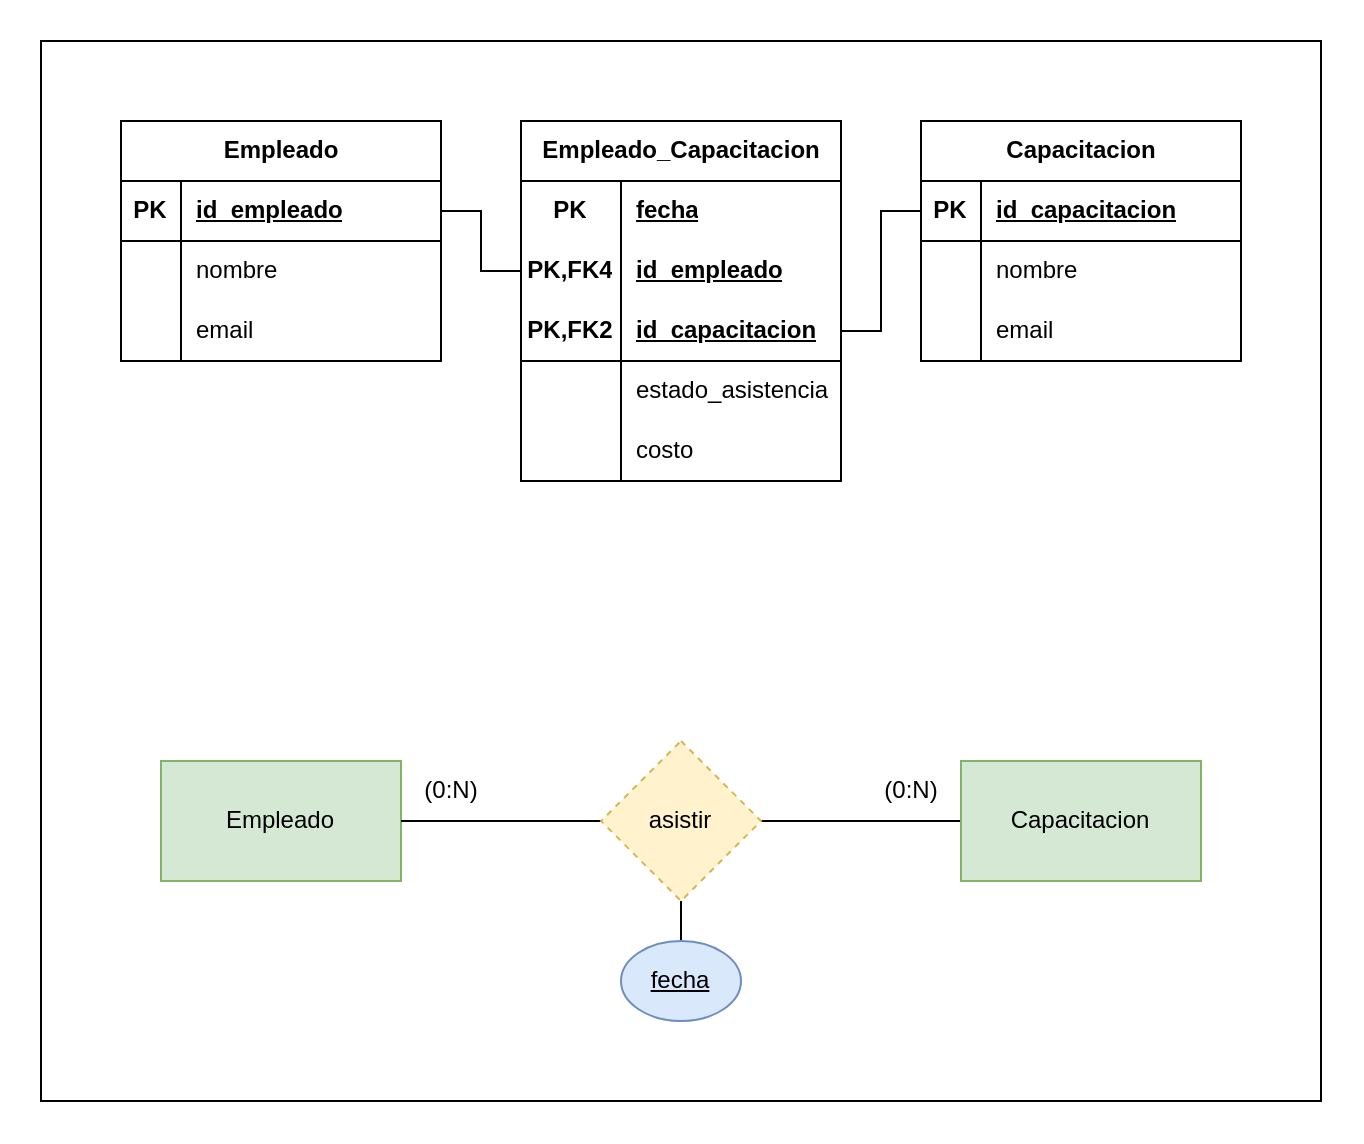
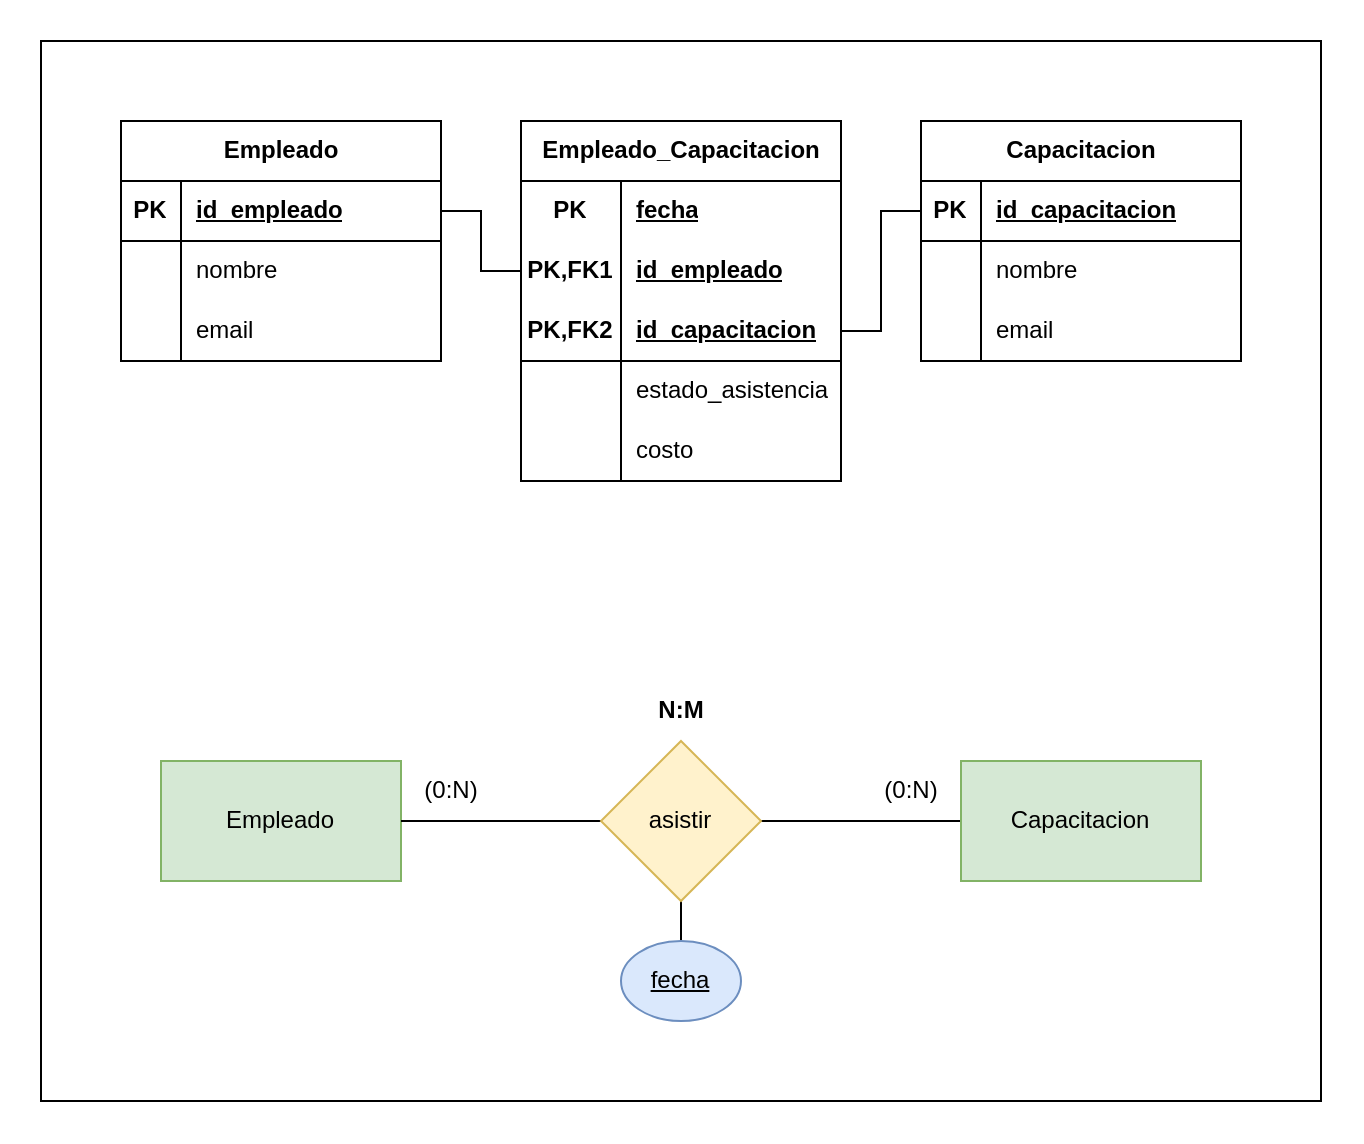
  <mxCell id="0" />
  <mxCell id="1" parent="0" />
  <mxCell id="2" value="" style="group" vertex="1" connectable="0" parent="1"><mxGeometry width="640" height="530" as="geometry" x="20" y="20" /></mxCell>
  <mxCell id="3" value="" style="rounded=0;whiteSpace=wrap;html=1;" vertex="1" parent="2"><mxGeometry width="640" height="530" as="geometry" /></mxCell>
  <mxCell id="4" value="Empleado" style="rounded=0;whiteSpace=wrap;html=1;fillColor=#d5e8d4;strokeColor=#82b366;" vertex="1" parent="2"><mxGeometry x="60" y="360" width="120" height="60" as="geometry" /></mxCell>
  <mxCell id="5" style="edgeStyle=orthogonalEdgeStyle;rounded=0;orthogonalLoop=1;jettySize=auto;html=1;exitX=1;exitY=0.5;exitDx=0;exitDy=0;entryX=0;entryY=0.5;entryDx=0;entryDy=0;endArrow=none;startFill=0;" edge="1" parent="2" source="8" target="9"><mxGeometry relative="1" as="geometry" /></mxCell>
  <mxCell id="6" style="edgeStyle=orthogonalEdgeStyle;rounded=0;orthogonalLoop=1;jettySize=auto;html=1;exitX=0;exitY=0.5;exitDx=0;exitDy=0;entryX=1;entryY=0.5;entryDx=0;entryDy=0;endArrow=none;startFill=0;" edge="1" parent="2" source="8" target="4"><mxGeometry relative="1" as="geometry" /></mxCell>
  <mxCell id="7" style="rounded=0;orthogonalLoop=1;jettySize=auto;html=1;exitX=0.5;exitY=1;exitDx=0;exitDy=0;entryX=0.5;entryY=0;entryDx=0;entryDy=0;endArrow=none;startFill=0;" edge="1" parent="2" source="8" target="33"><mxGeometry relative="1" as="geometry" /></mxCell>
- <mxCell id="8" value="asistir" style="rhombus;whiteSpace=wrap;html=1;fillColor=#fff2cc;strokeColor=#d6b656;dashed=1;" vertex="1" parent="2"><mxGeometry x="280" y="350" width="80" height="80" as="geometry" /></mxCell>
+ <mxCell id="8" value="asistir" style="rhombus;whiteSpace=wrap;html=1;fillColor=#fff2cc;strokeColor=#d6b656;" vertex="1" parent="2"><mxGeometry x="280" y="350" width="80" height="80" as="geometry" /></mxCell>
  <mxCell id="9" value="Capacitacion" style="rounded=0;whiteSpace=wrap;html=1;fillColor=#d5e8d4;strokeColor=#82b366;" vertex="1" parent="2"><mxGeometry x="460" y="360" width="120" height="60" as="geometry" /></mxCell>
  <mxCell id="10" value="(0:N)" style="text;html=1;align=center;verticalAlign=middle;resizable=0;points=[];autosize=1;strokeColor=none;fillColor=none;" vertex="1" parent="2"><mxGeometry x="410" y="360" width="50" height="30" as="geometry" /></mxCell>
  <mxCell id="11" value="(0:N)" style="text;html=1;align=center;verticalAlign=middle;resizable=0;points=[];autosize=1;strokeColor=none;fillColor=none;" vertex="1" parent="2"><mxGeometry x="180" y="360" width="50" height="30" as="geometry" /></mxCell>
+ <mxCell id="12" value="N:M" style="text;html=1;align=center;verticalAlign=middle;resizable=0;points=[];autosize=1;strokeColor=none;fillColor=none;fontStyle=1" vertex="1" parent="2"><mxGeometry x="295" y="320" width="50" height="30" as="geometry" /></mxCell>
  <mxCell id="13" value="Empleado" style="shape=table;startSize=30;container=1;collapsible=1;childLayout=tableLayout;fixedRows=1;rowLines=0;fontStyle=1;align=center;resizeLast=1;html=1;" vertex="1" parent="2"><mxGeometry x="40" y="40" width="160" height="120" as="geometry" /></mxCell>
  <mxCell id="14" value="" style="shape=tableRow;horizontal=0;startSize=0;swimlaneHead=0;swimlaneBody=0;fillColor=none;collapsible=0;dropTarget=0;points=[[0,0.5],[1,0.5]];portConstraint=eastwest;top=0;left=0;right=0;bottom=1;" vertex="1" parent="13"><mxGeometry y="30" width="160" height="30" as="geometry" /></mxCell>
  <mxCell id="15" value="PK" style="shape=partialRectangle;connectable=0;fillColor=none;top=0;left=0;bottom=0;right=0;fontStyle=1;overflow=hidden;whiteSpace=wrap;html=1;" vertex="1" parent="14"><mxGeometry width="30" height="30" as="geometry"><mxRectangle width="30" height="30" as="alternateBounds" /></mxGeometry></mxCell>
  <mxCell id="16" value="id_empleado" style="shape=partialRectangle;connectable=0;fillColor=none;top=0;left=0;bottom=0;right=0;align=left;spacingLeft=6;fontStyle=5;overflow=hidden;whiteSpace=wrap;html=1;" vertex="1" parent="14"><mxGeometry x="30" width="130" height="30" as="geometry"><mxRectangle width="130" height="30" as="alternateBounds" /></mxGeometry></mxCell>
  <mxCell id="17" value="" style="shape=tableRow;horizontal=0;startSize=0;swimlaneHead=0;swimlaneBody=0;fillColor=none;collapsible=0;dropTarget=0;points=[[0,0.5],[1,0.5]];portConstraint=eastwest;top=0;left=0;right=0;bottom=0;" vertex="1" parent="13"><mxGeometry y="60" width="160" height="30" as="geometry" /></mxCell>
  <mxCell id="18" value="" style="shape=partialRectangle;connectable=0;fillColor=none;top=0;left=0;bottom=0;right=0;editable=1;overflow=hidden;whiteSpace=wrap;html=1;" vertex="1" parent="17"><mxGeometry width="30" height="30" as="geometry"><mxRectangle width="30" height="30" as="alternateBounds" /></mxGeometry></mxCell>
  <mxCell id="19" value="nombre" style="shape=partialRectangle;connectable=0;fillColor=none;top=0;left=0;bottom=0;right=0;align=left;spacingLeft=6;overflow=hidden;whiteSpace=wrap;html=1;" vertex="1" parent="17"><mxGeometry x="30" width="130" height="30" as="geometry"><mxRectangle width="130" height="30" as="alternateBounds" /></mxGeometry></mxCell>
  <mxCell id="20" value="" style="shape=tableRow;horizontal=0;startSize=0;swimlaneHead=0;swimlaneBody=0;fillColor=none;collapsible=0;dropTarget=0;points=[[0,0.5],[1,0.5]];portConstraint=eastwest;top=0;left=0;right=0;bottom=0;" vertex="1" parent="13"><mxGeometry y="90" width="160" height="30" as="geometry" /></mxCell>
  <mxCell id="21" value="" style="shape=partialRectangle;connectable=0;fillColor=none;top=0;left=0;bottom=0;right=0;editable=1;overflow=hidden;whiteSpace=wrap;html=1;" vertex="1" parent="20"><mxGeometry width="30" height="30" as="geometry"><mxRectangle width="30" height="30" as="alternateBounds" /></mxGeometry></mxCell>
  <mxCell id="22" value="email" style="shape=partialRectangle;connectable=0;fillColor=none;top=0;left=0;bottom=0;right=0;align=left;spacingLeft=6;overflow=hidden;whiteSpace=wrap;html=1;" vertex="1" parent="20"><mxGeometry x="30" width="130" height="30" as="geometry"><mxRectangle width="130" height="30" as="alternateBounds" /></mxGeometry></mxCell>
  <mxCell id="23" value="Capacitacion" style="shape=table;startSize=30;container=1;collapsible=1;childLayout=tableLayout;fixedRows=1;rowLines=0;fontStyle=1;align=center;resizeLast=1;html=1;" vertex="1" parent="2"><mxGeometry x="440" y="40" width="160" height="120" as="geometry" /></mxCell>
  <mxCell id="24" value="" style="shape=tableRow;horizontal=0;startSize=0;swimlaneHead=0;swimlaneBody=0;fillColor=none;collapsible=0;dropTarget=0;points=[[0,0.5],[1,0.5]];portConstraint=eastwest;top=0;left=0;right=0;bottom=1;" vertex="1" parent="23"><mxGeometry y="30" width="160" height="30" as="geometry" /></mxCell>
  <mxCell id="25" value="PK" style="shape=partialRectangle;connectable=0;fillColor=none;top=0;left=0;bottom=0;right=0;fontStyle=1;overflow=hidden;whiteSpace=wrap;html=1;" vertex="1" parent="24"><mxGeometry width="30" height="30" as="geometry"><mxRectangle width="30" height="30" as="alternateBounds" /></mxGeometry></mxCell>
  <mxCell id="26" value="id_capacitacion" style="shape=partialRectangle;connectable=0;fillColor=none;top=0;left=0;bottom=0;right=0;align=left;spacingLeft=6;fontStyle=5;overflow=hidden;whiteSpace=wrap;html=1;" vertex="1" parent="24"><mxGeometry x="30" width="130" height="30" as="geometry"><mxRectangle width="130" height="30" as="alternateBounds" /></mxGeometry></mxCell>
  <mxCell id="27" value="" style="shape=tableRow;horizontal=0;startSize=0;swimlaneHead=0;swimlaneBody=0;fillColor=none;collapsible=0;dropTarget=0;points=[[0,0.5],[1,0.5]];portConstraint=eastwest;top=0;left=0;right=0;bottom=0;" vertex="1" parent="23"><mxGeometry y="60" width="160" height="30" as="geometry" /></mxCell>
  <mxCell id="28" value="" style="shape=partialRectangle;connectable=0;fillColor=none;top=0;left=0;bottom=0;right=0;editable=1;overflow=hidden;whiteSpace=wrap;html=1;" vertex="1" parent="27"><mxGeometry width="30" height="30" as="geometry"><mxRectangle width="30" height="30" as="alternateBounds" /></mxGeometry></mxCell>
  <mxCell id="29" value="nombre" style="shape=partialRectangle;connectable=0;fillColor=none;top=0;left=0;bottom=0;right=0;align=left;spacingLeft=6;overflow=hidden;whiteSpace=wrap;html=1;" vertex="1" parent="27"><mxGeometry x="30" width="130" height="30" as="geometry"><mxRectangle width="130" height="30" as="alternateBounds" /></mxGeometry></mxCell>
  <mxCell id="30" value="" style="shape=tableRow;horizontal=0;startSize=0;swimlaneHead=0;swimlaneBody=0;fillColor=none;collapsible=0;dropTarget=0;points=[[0,0.5],[1,0.5]];portConstraint=eastwest;top=0;left=0;right=0;bottom=0;" vertex="1" parent="23"><mxGeometry y="90" width="160" height="30" as="geometry" /></mxCell>
  <mxCell id="31" value="" style="shape=partialRectangle;connectable=0;fillColor=none;top=0;left=0;bottom=0;right=0;editable=1;overflow=hidden;whiteSpace=wrap;html=1;" vertex="1" parent="30"><mxGeometry width="30" height="30" as="geometry"><mxRectangle width="30" height="30" as="alternateBounds" /></mxGeometry></mxCell>
  <mxCell id="32" value="email" style="shape=partialRectangle;connectable=0;fillColor=none;top=0;left=0;bottom=0;right=0;align=left;spacingLeft=6;overflow=hidden;whiteSpace=wrap;html=1;" vertex="1" parent="30"><mxGeometry x="30" width="130" height="30" as="geometry"><mxRectangle width="130" height="30" as="alternateBounds" /></mxGeometry></mxCell>
  <mxCell id="33" value="fecha" style="ellipse;whiteSpace=wrap;html=1;fillColor=#dae8fc;strokeColor=#6c8ebf;fontStyle=4" vertex="1" parent="2"><mxGeometry x="290" y="450" width="60" height="40" as="geometry" /></mxCell>
  <mxCell id="34" value="Empleado_Capacitacion" style="shape=table;startSize=30;container=1;collapsible=1;childLayout=tableLayout;fixedRows=1;rowLines=0;fontStyle=1;align=center;resizeLast=1;html=1;" vertex="1" parent="2"><mxGeometry x="240" y="40" width="160" height="180" as="geometry" /></mxCell>
  <mxCell id="35" value="" style="shape=tableRow;horizontal=0;startSize=0;swimlaneHead=0;swimlaneBody=0;fillColor=none;collapsible=0;dropTarget=0;points=[[0,0.5],[1,0.5]];portConstraint=eastwest;top=0;left=0;right=0;bottom=0;" vertex="1" parent="34"><mxGeometry y="30" width="160" height="30" as="geometry" /></mxCell>
  <mxCell id="36" value="PK" style="shape=partialRectangle;connectable=0;fillColor=none;top=0;left=0;bottom=0;right=0;fontStyle=1;overflow=hidden;whiteSpace=wrap;html=1;" vertex="1" parent="35"><mxGeometry width="50" height="30" as="geometry"><mxRectangle width="50" height="30" as="alternateBounds" /></mxGeometry></mxCell>
  <mxCell id="37" value="fecha" style="shape=partialRectangle;connectable=0;fillColor=none;top=0;left=0;bottom=0;right=0;align=left;spacingLeft=6;fontStyle=5;overflow=hidden;whiteSpace=wrap;html=1;" vertex="1" parent="35"><mxGeometry x="50" width="110" height="30" as="geometry"><mxRectangle width="110" height="30" as="alternateBounds" /></mxGeometry></mxCell>
  <mxCell id="38" value="" style="shape=tableRow;horizontal=0;startSize=0;swimlaneHead=0;swimlaneBody=0;fillColor=none;collapsible=0;dropTarget=0;points=[[0,0.5],[1,0.5]];portConstraint=eastwest;top=0;left=0;right=0;bottom=0;" vertex="1" parent="34"><mxGeometry y="60" width="160" height="30" as="geometry" /></mxCell>
- <mxCell id="39" value="PK,FK4" style="shape=partialRectangle;connectable=0;fillColor=none;top=0;left=0;bottom=0;right=0;fontStyle=1;overflow=hidden;whiteSpace=wrap;html=1;" vertex="1" parent="38"><mxGeometry width="50" height="30" as="geometry"><mxRectangle width="50" height="30" as="alternateBounds" /></mxGeometry></mxCell>
+ <mxCell id="39" value="PK,FK1" style="shape=partialRectangle;connectable=0;fillColor=none;top=0;left=0;bottom=0;right=0;fontStyle=1;overflow=hidden;whiteSpace=wrap;html=1;" vertex="1" parent="38"><mxGeometry width="50" height="30" as="geometry"><mxRectangle width="50" height="30" as="alternateBounds" /></mxGeometry></mxCell>
  <mxCell id="40" value="id_empleado" style="shape=partialRectangle;connectable=0;fillColor=none;top=0;left=0;bottom=0;right=0;align=left;spacingLeft=6;fontStyle=5;overflow=hidden;whiteSpace=wrap;html=1;" vertex="1" parent="38"><mxGeometry x="50" width="110" height="30" as="geometry"><mxRectangle width="110" height="30" as="alternateBounds" /></mxGeometry></mxCell>
  <mxCell id="41" value="" style="shape=tableRow;horizontal=0;startSize=0;swimlaneHead=0;swimlaneBody=0;fillColor=none;collapsible=0;dropTarget=0;points=[[0,0.5],[1,0.5]];portConstraint=eastwest;top=0;left=0;right=0;bottom=1;" vertex="1" parent="34"><mxGeometry y="90" width="160" height="30" as="geometry" /></mxCell>
  <mxCell id="42" value="PK,FK2" style="shape=partialRectangle;connectable=0;fillColor=none;top=0;left=0;bottom=0;right=0;fontStyle=1;overflow=hidden;whiteSpace=wrap;html=1;" vertex="1" parent="41"><mxGeometry width="50" height="30" as="geometry"><mxRectangle width="50" height="30" as="alternateBounds" /></mxGeometry></mxCell>
  <mxCell id="43" value="id_capacitacion" style="shape=partialRectangle;connectable=0;fillColor=none;top=0;left=0;bottom=0;right=0;align=left;spacingLeft=6;fontStyle=5;overflow=hidden;whiteSpace=wrap;html=1;" vertex="1" parent="41"><mxGeometry x="50" width="110" height="30" as="geometry"><mxRectangle width="110" height="30" as="alternateBounds" /></mxGeometry></mxCell>
  <mxCell id="44" value="" style="shape=tableRow;horizontal=0;startSize=0;swimlaneHead=0;swimlaneBody=0;fillColor=none;collapsible=0;dropTarget=0;points=[[0,0.5],[1,0.5]];portConstraint=eastwest;top=0;left=0;right=0;bottom=0;" vertex="1" parent="34"><mxGeometry y="120" width="160" height="30" as="geometry" /></mxCell>
  <mxCell id="45" value="" style="shape=partialRectangle;connectable=0;fillColor=none;top=0;left=0;bottom=0;right=0;editable=1;overflow=hidden;whiteSpace=wrap;html=1;" vertex="1" parent="44"><mxGeometry width="50" height="30" as="geometry"><mxRectangle width="50" height="30" as="alternateBounds" /></mxGeometry></mxCell>
  <mxCell id="46" value="estado_asistencia" style="shape=partialRectangle;connectable=0;fillColor=none;top=0;left=0;bottom=0;right=0;align=left;spacingLeft=6;overflow=hidden;whiteSpace=wrap;html=1;" vertex="1" parent="44"><mxGeometry x="50" width="110" height="30" as="geometry"><mxRectangle width="110" height="30" as="alternateBounds" /></mxGeometry></mxCell>
  <mxCell id="47" value="" style="shape=tableRow;horizontal=0;startSize=0;swimlaneHead=0;swimlaneBody=0;fillColor=none;collapsible=0;dropTarget=0;points=[[0,0.5],[1,0.5]];portConstraint=eastwest;top=0;left=0;right=0;bottom=0;" vertex="1" parent="34"><mxGeometry y="150" width="160" height="30" as="geometry" /></mxCell>
  <mxCell id="48" value="" style="shape=partialRectangle;connectable=0;fillColor=none;top=0;left=0;bottom=0;right=0;editable=1;overflow=hidden;whiteSpace=wrap;html=1;" vertex="1" parent="47"><mxGeometry width="50" height="30" as="geometry"><mxRectangle width="50" height="30" as="alternateBounds" /></mxGeometry></mxCell>
  <mxCell id="49" value="costo" style="shape=partialRectangle;connectable=0;fillColor=none;top=0;left=0;bottom=0;right=0;align=left;spacingLeft=6;overflow=hidden;whiteSpace=wrap;html=1;" vertex="1" parent="47"><mxGeometry x="50" width="110" height="30" as="geometry"><mxRectangle width="110" height="30" as="alternateBounds" /></mxGeometry></mxCell>
  <mxCell id="50" style="edgeStyle=orthogonalEdgeStyle;rounded=0;orthogonalLoop=1;jettySize=auto;html=1;exitX=1;exitY=0.5;exitDx=0;exitDy=0;entryX=0;entryY=0.5;entryDx=0;entryDy=0;endArrow=none;startFill=0;" edge="1" parent="2" source="14" target="38"><mxGeometry relative="1" as="geometry" /></mxCell>
  <mxCell id="51" style="edgeStyle=orthogonalEdgeStyle;rounded=0;orthogonalLoop=1;jettySize=auto;html=1;exitX=0;exitY=0.5;exitDx=0;exitDy=0;entryX=1;entryY=0.5;entryDx=0;entryDy=0;endArrow=none;startFill=0;" edge="1" parent="2" source="24" target="41"><mxGeometry relative="1" as="geometry" /></mxCell>
